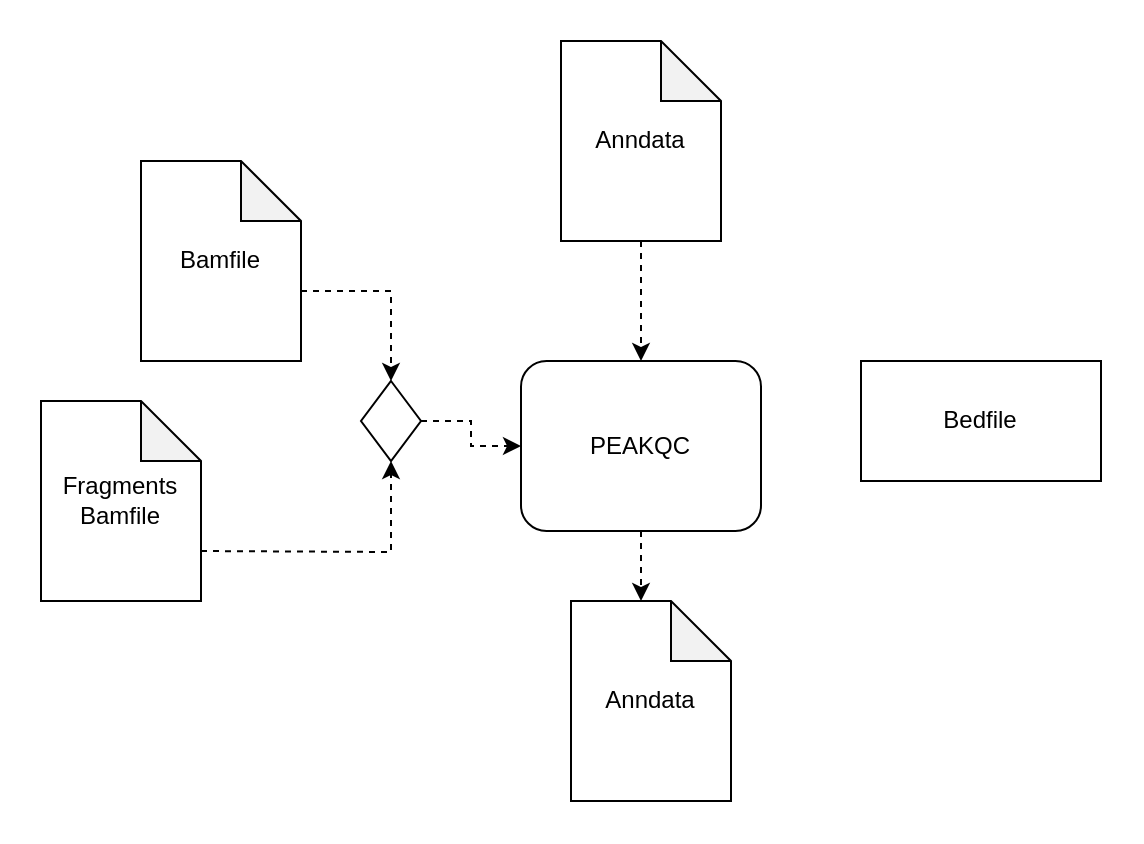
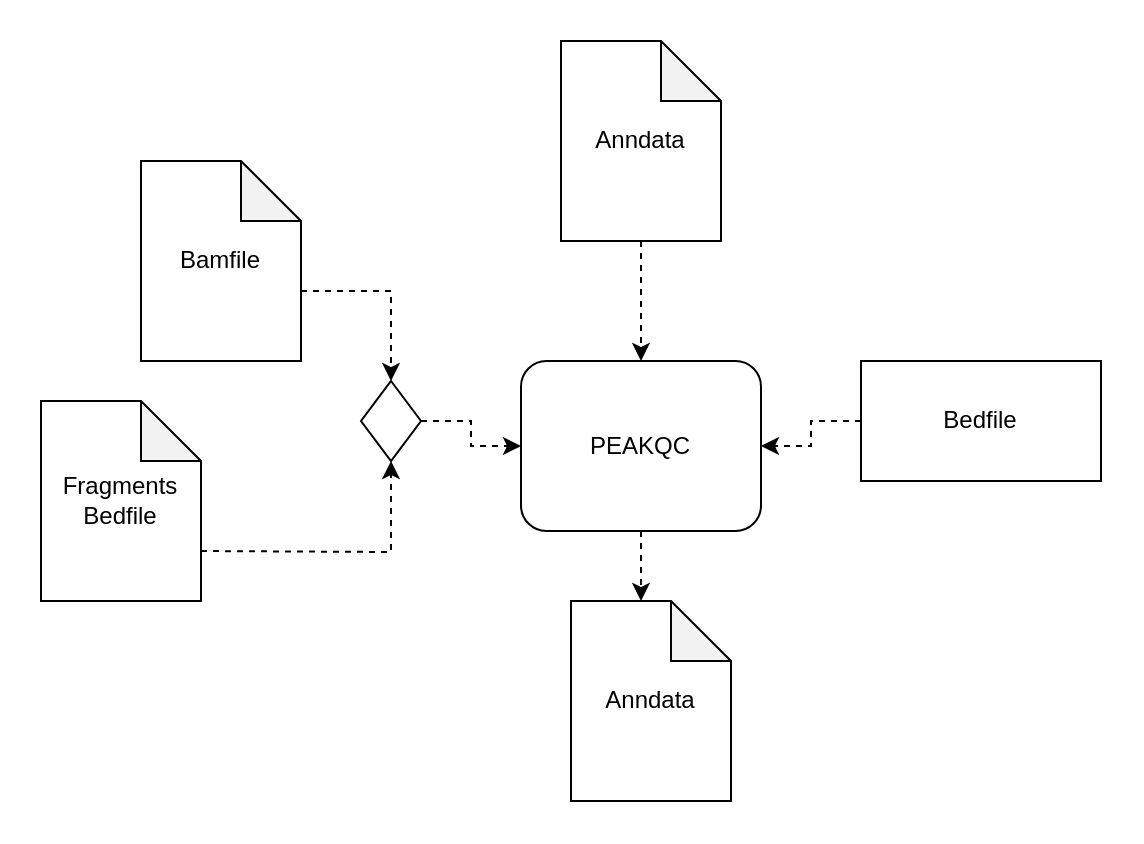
  <mxCell id="0" />
  <mxCell id="1" parent="0" />
  <mxCell id="2" style="edgeStyle=orthogonalEdgeStyle;rounded=0;orthogonalLoop=1;jettySize=auto;html=1;exitX=0;exitY=0;exitDx=80;exitDy=65;exitPerimeter=0;entryX=0.5;entryY=0;entryDx=0;entryDy=0;dashed=1;" edge="1" parent="1" source="3" target="9"><mxGeometry relative="1" as="geometry" /></mxCell>
  <mxCell id="3" value="Bamfile" style="shape=note;whiteSpace=wrap;html=1;backgroundOutline=1;darkOpacity=0.05;" vertex="1" parent="1"><mxGeometry x="70" y="80" width="80" height="100" as="geometry" /></mxCell>
- <mxCell id="4" value="&lt;div&gt;Fragments&lt;/div&gt;&lt;div&gt;Bamfile&lt;br&gt;&lt;/div&gt;" style="shape=note;whiteSpace=wrap;html=1;backgroundOutline=1;darkOpacity=0.05;" vertex="1" parent="1"><mxGeometry x="20" y="200" width="80" height="100" as="geometry" /></mxCell>
+ <mxCell id="4" value="&lt;div&gt;Fragments&lt;/div&gt;&lt;div&gt;Bedfile&lt;br&gt;&lt;/div&gt;" style="shape=note;whiteSpace=wrap;html=1;backgroundOutline=1;darkOpacity=0.05;" vertex="1" parent="1"><mxGeometry x="20" y="200" width="80" height="100" as="geometry" /></mxCell>
  <mxCell id="5" style="edgeStyle=orthogonalEdgeStyle;rounded=0;orthogonalLoop=1;jettySize=auto;html=1;exitX=0.5;exitY=1;exitDx=0;exitDy=0;exitPerimeter=0;dashed=1;" edge="1" parent="1" source="6" target="11"><mxGeometry relative="1" as="geometry" /></mxCell>
  <mxCell id="6" value="Anndata" style="shape=note;whiteSpace=wrap;html=1;backgroundOutline=1;darkOpacity=0.05;" vertex="1" parent="1"><mxGeometry x="280" y="20" width="80" height="100" as="geometry" /></mxCell>
  <mxCell id="7" style="edgeStyle=orthogonalEdgeStyle;rounded=0;orthogonalLoop=1;jettySize=auto;html=1;exitX=0;exitY=0;exitDx=80;exitDy=65;exitPerimeter=0;entryX=0.5;entryY=1;entryDx=0;entryDy=0;dashed=1;" edge="1" parent="1" target="9"><mxGeometry relative="1" as="geometry"><mxPoint x="100" y="275" as="sourcePoint" /><mxPoint x="200" y="240" as="targetPoint" /></mxGeometry></mxCell>
  <mxCell id="8" style="edgeStyle=orthogonalEdgeStyle;rounded=0;orthogonalLoop=1;jettySize=auto;html=1;exitX=1;exitY=0.5;exitDx=0;exitDy=0;entryX=0;entryY=0.5;entryDx=0;entryDy=0;dashed=1;" edge="1" parent="1" source="9" target="11"><mxGeometry relative="1" as="geometry" /></mxCell>
  <mxCell id="9" value="" style="rhombus;whiteSpace=wrap;html=1;" vertex="1" parent="1"><mxGeometry x="180" y="190" width="30" height="40" as="geometry" /></mxCell>
  <mxCell id="10" style="edgeStyle=orthogonalEdgeStyle;rounded=0;orthogonalLoop=1;jettySize=auto;html=1;exitX=0.5;exitY=1;exitDx=0;exitDy=0;dashed=1;" edge="1" parent="1" source="11"><mxGeometry relative="1" as="geometry"><mxPoint x="320" y="300" as="targetPoint" /></mxGeometry></mxCell>
  <mxCell id="11" value="PEAKQC" style="rounded=1;whiteSpace=wrap;html=1;" vertex="1" parent="1"><mxGeometry x="260" y="180" width="120" height="85" as="geometry" /></mxCell>
  <mxCell id="12" value="Anndata" style="shape=note;whiteSpace=wrap;html=1;backgroundOutline=1;darkOpacity=0.05;" vertex="1" parent="1"><mxGeometry x="285" y="300" width="80" height="100" as="geometry" /></mxCell>
+ <mxCell id="13" style="edgeStyle=orthogonalEdgeStyle;rounded=0;orthogonalLoop=1;jettySize=auto;html=1;exitX=0;exitY=0.5;exitDx=0;exitDy=0;entryX=1;entryY=0.5;entryDx=0;entryDy=0;dashed=1;" edge="1" parent="1" source="14" target="11"><mxGeometry relative="1" as="geometry" /></mxCell>
  <mxCell id="14" value="Bedfile" style="rounded=0;whiteSpace=wrap;html=1;" vertex="1" parent="1"><mxGeometry x="430" y="180" width="120" height="60" as="geometry" /></mxCell>
